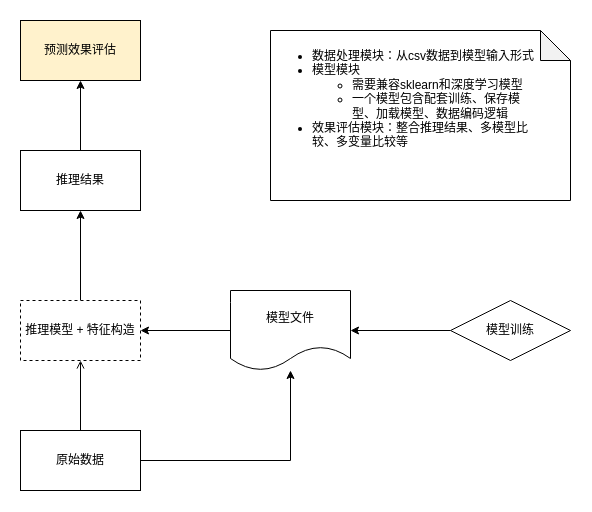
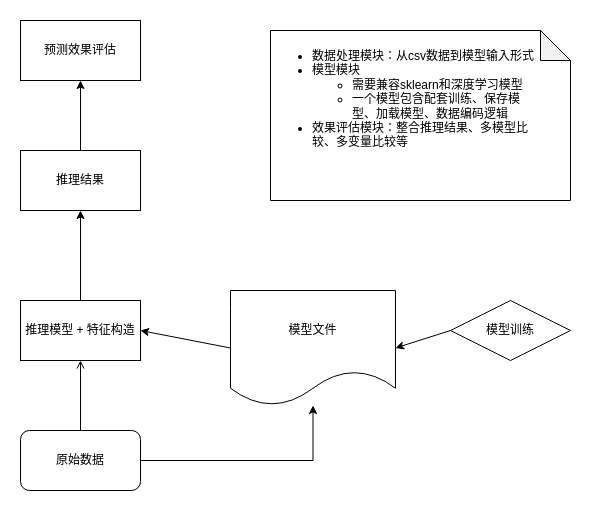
  <mxCell id="0" />
  <mxCell id="1" parent="0" />
  <mxCell id="2" style="edgeStyle=none;html=1;exitX=0.5;exitY=0;exitDx=0;exitDy=0;" parent="1" source="3" edge="1"><mxGeometry relative="1" as="geometry"><mxPoint x="80" y="210" as="targetPoint" /></mxGeometry></mxCell>
- <mxCell id="3" value="推理模型 + 特征构造" style="rounded=0;whiteSpace=wrap;html=1;dashed=1;" parent="1" vertex="1"><mxGeometry x="20" y="300" width="120" height="60" as="geometry" /></mxCell>
+ <mxCell id="3" value="推理模型 + 特征构造" style="rounded=0;whiteSpace=wrap;html=1;" parent="1" vertex="1"><mxGeometry x="20" y="300" width="120" height="60" as="geometry" /></mxCell>
  <mxCell id="4" style="edgeStyle=none;html=1;exitX=0.5;exitY=0;exitDx=0;exitDy=0;entryX=0.5;entryY=1;entryDx=0;entryDy=0;endArrow=open;" parent="1" source="6" target="3" edge="1"><mxGeometry relative="1" as="geometry" /></mxCell>
  <mxCell id="5" style="edgeStyle=orthogonalEdgeStyle;html=1;rounded=0;" parent="1" source="6" target="13" edge="1"><mxGeometry relative="1" as="geometry" /></mxCell>
- <mxCell id="6" value="原始数据" style="rounded=0;whiteSpace=wrap;html=1;" parent="1" vertex="1"><mxGeometry x="20" y="430" width="120" height="60" as="geometry" /></mxCell>
+ <mxCell id="6" value="原始数据" style="whiteSpace=wrap;html=1;rounded=1;" parent="1" vertex="1"><mxGeometry x="20" y="430" width="120" height="60" as="geometry" /></mxCell>
  <mxCell id="7" style="edgeStyle=none;html=1;exitX=0.5;exitY=0;exitDx=0;exitDy=0;" parent="1" source="8" edge="1"><mxGeometry relative="1" as="geometry"><mxPoint x="80" y="80" as="targetPoint" /></mxGeometry></mxCell>
  <mxCell id="8" value="推理结果" style="rounded=0;whiteSpace=wrap;html=1;" parent="1" vertex="1"><mxGeometry x="20" y="150" width="120" height="60" as="geometry" /></mxCell>
- <mxCell id="9" value="预测效果评估" style="rounded=0;whiteSpace=wrap;html=1;fillColor=#fff2cc;" parent="1" vertex="1"><mxGeometry x="20" y="20" width="120" height="60" as="geometry" /></mxCell>
+ <mxCell id="9" value="预测效果评估" style="rounded=0;whiteSpace=wrap;html=1;" parent="1" vertex="1"><mxGeometry x="20" y="20" width="120" height="60" as="geometry" /></mxCell>
  <mxCell id="10" style="edgeStyle=none;html=1;exitX=0;exitY=0.5;exitDx=0;exitDy=0;entryX=1;entryY=0.5;entryDx=0;entryDy=0;" parent="1" source="11" target="13" edge="1"><mxGeometry relative="1" as="geometry" /></mxCell>
  <mxCell id="11" value="模型训练" style="rhombus;whiteSpace=wrap;html=1;" parent="1" vertex="1"><mxGeometry x="450" y="300" width="120" height="60" as="geometry" /></mxCell>
  <mxCell id="12" style="edgeStyle=none;html=1;exitX=0;exitY=0.5;exitDx=0;exitDy=0;entryX=1;entryY=0.5;entryDx=0;entryDy=0;" parent="1" source="13" target="3" edge="1"><mxGeometry relative="1" as="geometry" /></mxCell>
- <mxCell id="13" value="模型文件" style="shape=document;whiteSpace=wrap;html=1;boundedLbl=1;" parent="1" vertex="1"><mxGeometry x="230" y="290" width="120" height="80" as="geometry" /></mxCell>
+ <mxCell id="13" value="模型文件" style="shape=document;whiteSpace=wrap;html=1;boundedLbl=1;" parent="1" vertex="1"><mxGeometry x="230" y="290" width="165" height="115" as="geometry" /></mxCell>
  <mxCell id="14" value="&lt;ul&gt;&lt;li&gt;数据处理模块：从csv数据到模型输入形式&lt;/li&gt;&lt;li&gt;模型模块&lt;/li&gt;&lt;ul&gt;&lt;li&gt;&lt;span&gt;需要兼容sklearn和深度学习模型&lt;/span&gt;&lt;/li&gt;&lt;li&gt;&lt;span&gt;一个模型包含配套训练、保存模型、加载模型、数据编码逻辑&lt;/span&gt;&lt;/li&gt;&lt;/ul&gt;&lt;li&gt;效果评估模块：整合推理结果、多模型比较、多变量比较等&lt;/li&gt;&lt;/ul&gt;" style="shape=note;whiteSpace=wrap;html=1;backgroundOutline=1;darkOpacity=0.05;align=left;verticalAlign=top;horizontal=1;spacingRight=35;" vertex="1" parent="1"><mxGeometry x="270" y="30" width="300" height="170" as="geometry" /></mxCell>
